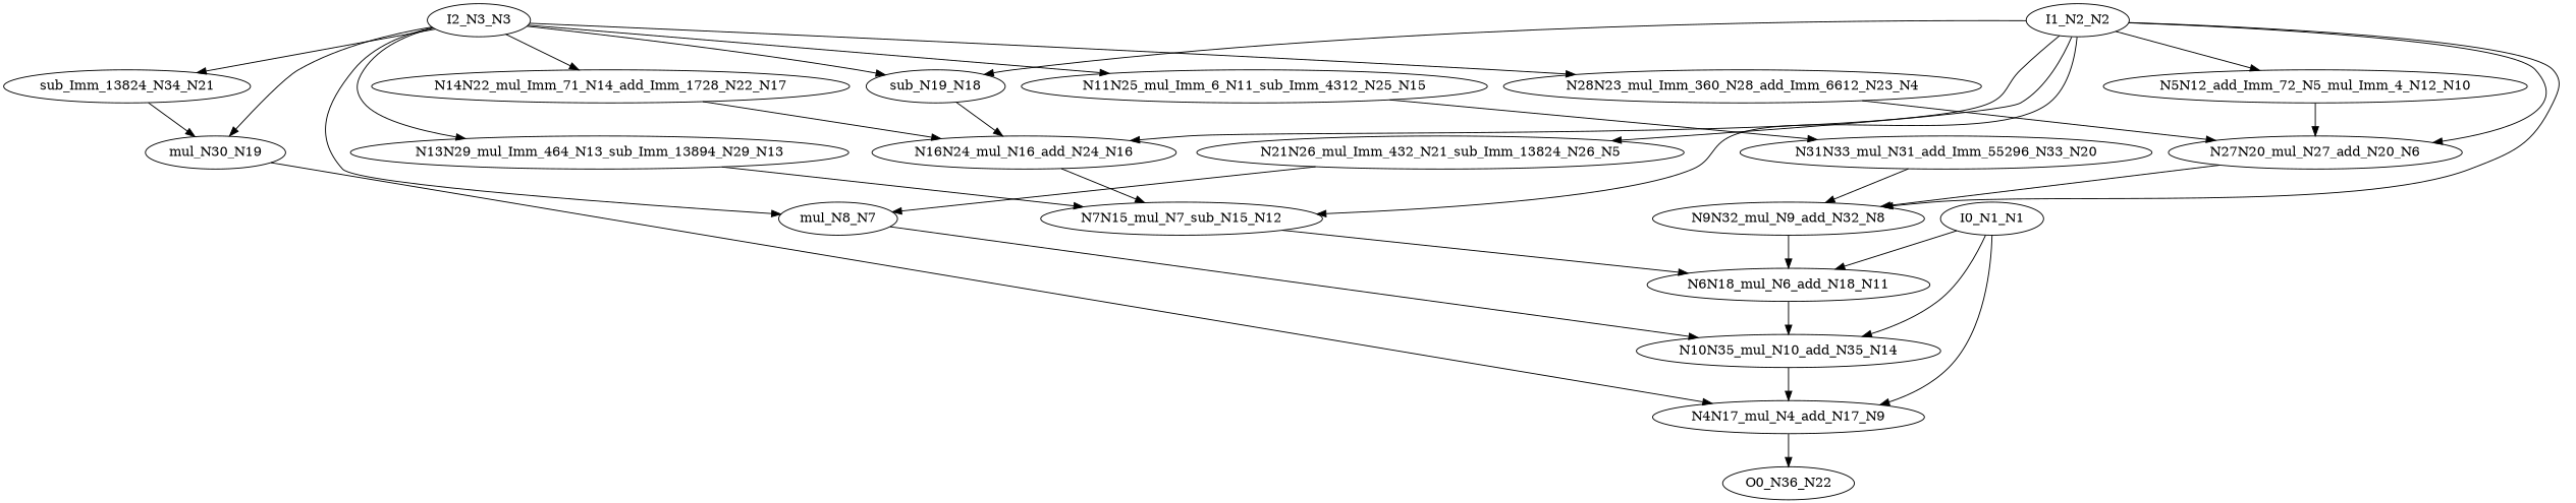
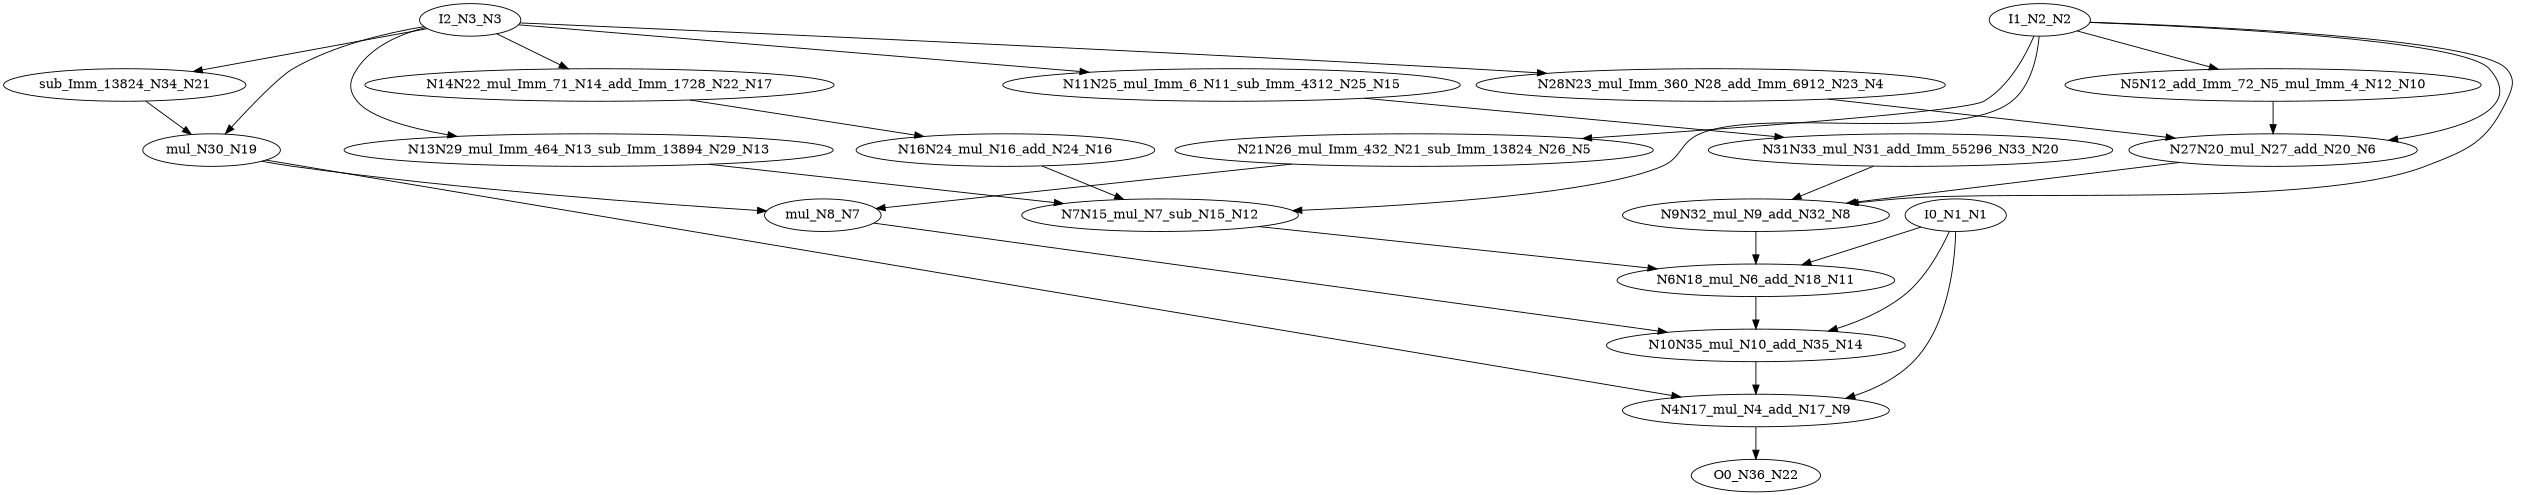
  digraph {
    node [color=black]
    n1 [label=O0_N36_N22]
    n2 [label=sub_Imm_13824_N34_N21]
    n3 [label=mul_N30_N19]
    n4 [label=N4N17_mul_N4_add_N17_N9]
    n5 [label=N31N33_mul_N31_add_Imm_55296_N33_N20]
    n6 [label=N9N32_mul_N9_add_N32_N8]
    n7 [label=N6N18_mul_N6_add_N18_N11]
    n8 [label=N10N35_mul_N10_add_N35_N14]
    n9 [label=I0_N1_N1]
    n10 [label=I1_N2_N2]
    n11 [label=N21N26_mul_Imm_432_N21_sub_Imm_13824_N26_N5]
    n12 [label=N27N20_mul_N27_add_N20_N6]
    n13 [label=N7N15_mul_N7_sub_N15_N12]
    n14 [label=N5N12_add_Imm_72_N5_mul_Imm_4_N12_N10]
    n15 [label=N16N24_mul_N16_add_N24_N16]
-   n16 [label=sub_N19_N18]
    n17 [label=mul_N8_N7]
    n18 [label=I2_N3_N3]
-   n19 [label=N28N23_mul_Imm_360_N28_add_Imm_6612_N23_N4]
+   n19 [label=N28N23_mul_Imm_360_N28_add_Imm_6912_N23_N4]
    n20 [label=N13N29_mul_Imm_464_N13_sub_Imm_13894_N29_N13]
    n21 [label=N14N22_mul_Imm_71_N14_add_Imm_1728_N22_N17]
    n22 [label=N11N25_mul_Imm_6_N11_sub_Imm_4312_N25_N15]
    n2 -> n3
    n3 -> n4
    n4 -> n1
    n5 -> n6
    n6 -> n7
    n7 -> n8
    n8 -> n4
    n9 -> n4
    n9 -> n7
    n9 -> n8
    n10 -> n6
    n10 -> n11
    n10 -> n12
    n10 -> n13
    n10 -> n14
-   n10 -> n15
-   n10 -> n16
    n11 -> n17
    n12 -> n6
    n13 -> n7
    n14 -> n12
    n15 -> n13
-   n16 -> n15
    n17 -> n8
    n18 -> n2
    n18 -> n3
-   n18 -> n16
-   n18 -> n17
+   n3 -> n17
    n18 -> n19
    n18 -> n20
    n18 -> n21
    n18 -> n22
    n19 -> n12
    n20 -> n13
    n21 -> n15
    n22 -> n5
  }
